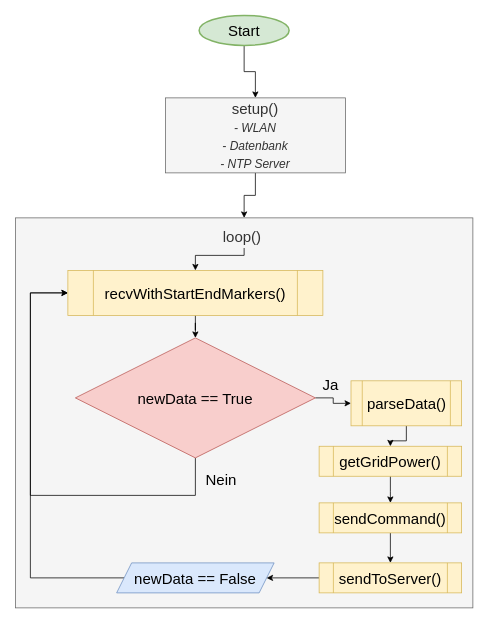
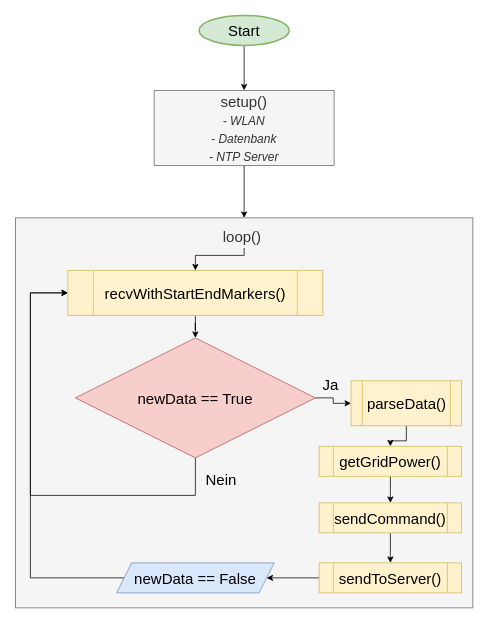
  <mxCell id="0" />
  <mxCell id="1" parent="0" />
  <mxCell id="2" value="" style="rounded=0;whiteSpace=wrap;html=1;fillColor=#f5f5f5;fontColor=#333333;strokeColor=#666666;" parent="1" vertex="1"><mxGeometry x="20" y="290" width="610" height="520" as="geometry" /></mxCell>
  <mxCell id="3" value="" style="edgeStyle=orthogonalEdgeStyle;rounded=0;orthogonalLoop=1;jettySize=auto;html=1;" parent="1" source="4" target="12" edge="1"><mxGeometry relative="1" as="geometry" /></mxCell>
  <mxCell id="4" value="recvWithStartEndMarkers()" style="shape=process;whiteSpace=wrap;html=1;backgroundOutline=1;fontSize=20;fillColor=#fff2cc;strokeColor=#d6b656;" parent="1" vertex="1"><mxGeometry x="90" y="360" width="340" height="60" as="geometry" /></mxCell>
  <mxCell id="5" value="" style="edgeStyle=orthogonalEdgeStyle;rounded=0;orthogonalLoop=1;jettySize=auto;html=1;" parent="1" source="6" target="8" edge="1"><mxGeometry relative="1" as="geometry" /></mxCell>
  <mxCell id="6" value="Start" style="strokeWidth=2;html=1;shape=mxgraph.flowchart.start_1;whiteSpace=wrap;fontSize=20;fillColor=#d5e8d4;strokeColor=#82b366;" parent="1" vertex="1"><mxGeometry x="265" y="20" width="120" height="40" as="geometry" /></mxCell>
  <mxCell id="7" value="" style="edgeStyle=orthogonalEdgeStyle;rounded=0;orthogonalLoop=1;jettySize=auto;html=1;" parent="1" source="8" target="2" edge="1"><mxGeometry relative="1" as="geometry" /></mxCell>
- <mxCell id="8" value="setup()&lt;br&gt;&lt;font style=&quot;font-size: 16px;&quot;&gt;&lt;i&gt;- WLAN&lt;br&gt;- Datenbank&lt;br&gt;- NTP Server&lt;/i&gt;&lt;/font&gt;" style="rounded=0;whiteSpace=wrap;html=1;fontSize=20;fillColor=#f5f5f5;strokeColor=#666666;fontColor=#333333;" parent="1" vertex="1"><mxGeometry x="220" y="130" width="240" height="100" as="geometry" /></mxCell>
+ <mxCell id="8" value="setup()&lt;br&gt;&lt;font style=&quot;font-size: 16px;&quot;&gt;&lt;i&gt;- WLAN&lt;br&gt;- Datenbank&lt;br&gt;- NTP Server&lt;/i&gt;&lt;/font&gt;" style="rounded=0;whiteSpace=wrap;html=1;fontSize=20;fillColor=#f5f5f5;strokeColor=#666666;fontColor=#333333;" parent="1" vertex="1"><mxGeometry x="205" y="120" width="240" height="100" as="geometry" /></mxCell>
  <mxCell id="9" value="" style="edgeStyle=orthogonalEdgeStyle;rounded=0;orthogonalLoop=1;jettySize=auto;html=1;entryX=0;entryY=0.5;entryDx=0;entryDy=0;" parent="1" source="12" target="14" edge="1"><mxGeometry relative="1" as="geometry"><mxPoint x="460" y="530" as="targetPoint" /></mxGeometry></mxCell>
  <mxCell id="10" value="&lt;font style=&quot;font-size: 20px;&quot;&gt;Ja&lt;/font&gt;" style="edgeLabel;html=1;align=center;verticalAlign=middle;resizable=0;points=[];labelBackgroundColor=none;" parent="9" vertex="1" connectable="0"><mxGeometry x="-0.611" y="-1" relative="1" as="geometry"><mxPoint x="8" y="-20" as="offset" /></mxGeometry></mxCell>
  <mxCell id="11" style="edgeStyle=orthogonalEdgeStyle;rounded=0;orthogonalLoop=1;jettySize=auto;html=1;exitX=0.5;exitY=1;exitDx=0;exitDy=0;exitPerimeter=0;entryX=0;entryY=0.5;entryDx=0;entryDy=0;" parent="1" source="12" target="4" edge="1"><mxGeometry relative="1" as="geometry"><Array as="points"><mxPoint x="260" y="660" /><mxPoint x="40" y="660" /><mxPoint x="40" y="390" /></Array></mxGeometry></mxCell>
  <mxCell id="12" value="newData == True" style="strokeWidth=1;html=1;shape=mxgraph.flowchart.decision;whiteSpace=wrap;fontSize=20;fillColor=#f8cecc;strokeColor=#b85450;" parent="1" vertex="1"><mxGeometry x="100" y="450" width="320" height="160" as="geometry" /></mxCell>
  <mxCell id="13" value="" style="edgeStyle=orthogonalEdgeStyle;rounded=0;orthogonalLoop=1;jettySize=auto;html=1;" parent="1" source="14" target="16" edge="1"><mxGeometry relative="1" as="geometry" /></mxCell>
  <mxCell id="14" value="parseData()" style="shape=process;whiteSpace=wrap;html=1;backgroundOutline=1;fontSize=20;fillColor=#fff2cc;strokeColor=#d6b656;" parent="1" vertex="1"><mxGeometry x="467.5" y="507.25" width="147.5" height="60" as="geometry" /></mxCell>
  <mxCell id="15" value="" style="edgeStyle=orthogonalEdgeStyle;rounded=0;orthogonalLoop=1;jettySize=auto;html=1;" parent="1" source="16" edge="1"><mxGeometry relative="1" as="geometry"><mxPoint x="520" y="670" as="targetPoint" /></mxGeometry></mxCell>
  <mxCell id="16" value="getGridPower()" style="shape=process;whiteSpace=wrap;html=1;backgroundOutline=1;fontSize=20;fillColor=#fff2cc;strokeColor=#d6b656;" parent="1" vertex="1"><mxGeometry x="425" y="594.5" width="190" height="40" as="geometry" /></mxCell>
  <mxCell id="17" style="edgeStyle=orthogonalEdgeStyle;rounded=0;orthogonalLoop=1;jettySize=auto;html=1;exitX=0.5;exitY=1;exitDx=0;exitDy=0;entryX=0.5;entryY=0;entryDx=0;entryDy=0;" parent="1" source="18" target="4" edge="1"><mxGeometry relative="1" as="geometry"><Array as="points"><mxPoint x="325" y="340" /><mxPoint x="260" y="340" /></Array></mxGeometry></mxCell>
  <mxCell id="18" value="&lt;font style=&quot;font-size: 20px;&quot;&gt;loop()&lt;/font&gt;" style="text;html=1;strokeColor=none;fillColor=#f5f5f5;align=left;verticalAlign=middle;whiteSpace=wrap;rounded=0;fontColor=#333333;" parent="1" vertex="1"><mxGeometry x="295" y="300" width="60" height="30" as="geometry" /></mxCell>
  <mxCell id="19" value="&lt;font style=&quot;font-size: 20px;&quot;&gt;Nein&lt;/font&gt;" style="edgeLabel;html=1;align=center;verticalAlign=middle;resizable=0;points=[];labelBackgroundColor=none;" parent="1" vertex="1" connectable="0"><mxGeometry x="290" y="640" as="geometry"><mxPoint x="3" y="-2" as="offset" /></mxGeometry></mxCell>
  <mxCell id="20" value="" style="edgeStyle=orthogonalEdgeStyle;rounded=0;orthogonalLoop=1;jettySize=auto;html=1;" parent="1" source="21" target="25" edge="1"><mxGeometry relative="1" as="geometry" /></mxCell>
  <mxCell id="21" value="sendToServer()" style="shape=process;whiteSpace=wrap;html=1;backgroundOutline=1;fontSize=20;fillColor=#fff2cc;strokeColor=#d6b656;" parent="1" vertex="1"><mxGeometry x="425" y="750" width="190" height="40" as="geometry" /></mxCell>
  <mxCell id="22" value="" style="edgeStyle=orthogonalEdgeStyle;rounded=0;orthogonalLoop=1;jettySize=auto;html=1;" parent="1" source="23" target="21" edge="1"><mxGeometry relative="1" as="geometry" /></mxCell>
  <mxCell id="23" value="sendCommand()" style="shape=process;whiteSpace=wrap;html=1;backgroundOutline=1;fontSize=20;fillColor=#fff2cc;strokeColor=#d6b656;" parent="1" vertex="1"><mxGeometry x="425" y="670" width="190" height="40" as="geometry" /></mxCell>
  <mxCell id="24" style="edgeStyle=orthogonalEdgeStyle;rounded=0;orthogonalLoop=1;jettySize=auto;html=1;exitX=0;exitY=0.5;exitDx=0;exitDy=0;entryX=0;entryY=0.5;entryDx=0;entryDy=0;" parent="1" source="25" target="4" edge="1"><mxGeometry relative="1" as="geometry"><Array as="points"><mxPoint x="40" y="770" /><mxPoint x="40" y="390" /></Array></mxGeometry></mxCell>
  <mxCell id="25" value="&lt;font style=&quot;font-size: 20px;&quot;&gt;newData == False&lt;/font&gt;" style="shape=parallelogram;perimeter=parallelogramPerimeter;whiteSpace=wrap;html=1;fixedSize=1;fillColor=#dae8fc;strokeColor=#6c8ebf;" parent="1" vertex="1"><mxGeometry x="155" y="750" width="210" height="40" as="geometry" /></mxCell>
